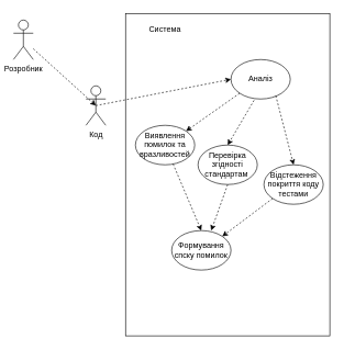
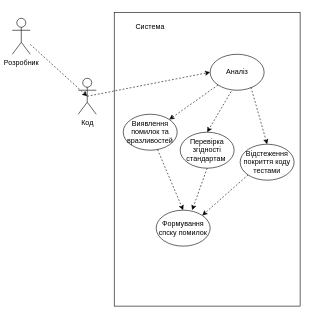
  <mxCell id="0" />
  <mxCell id="1" parent="0" />
  <mxCell id="2" value="Розробник&lt;br&gt;" style="shape=umlActor;verticalLabelPosition=bottom;verticalAlign=top;html=1;outlineConnect=0;" vertex="1" parent="1"><mxGeometry x="20" y="30" width="30" height="60" as="geometry" /></mxCell>
  <mxCell id="3" value="" style="rounded=0;whiteSpace=wrap;html=1;" vertex="1" parent="1"><mxGeometry x="190" y="20" width="310" height="490" as="geometry" /></mxCell>
  <mxCell id="4" value="Система" style="text;html=1;strokeColor=none;fillColor=none;align=center;verticalAlign=middle;whiteSpace=wrap;rounded=0;" vertex="1" parent="1"><mxGeometry x="220" y="30" width="60" height="30" as="geometry" /></mxCell>
  <mxCell id="5" value="Код" style="shape=umlActor;verticalLabelPosition=bottom;verticalAlign=top;html=1;outlineConnect=0;" vertex="1" parent="1"><mxGeometry x="130" y="130" width="30" height="60" as="geometry" /></mxCell>
  <mxCell id="6" value="" style="endArrow=classic;html=1;rounded=0;entryX=0.5;entryY=0.5;entryDx=0;entryDy=0;dashed=1;entryPerimeter=0;" edge="1" parent="1" source="2" target="5"><mxGeometry width="50" height="50" relative="1" as="geometry"><mxPoint x="320" y="155" as="sourcePoint" /><mxPoint x="320" y="190" as="targetPoint" /></mxGeometry></mxCell>
  <mxCell id="7" value="Аналіз" style="ellipse;whiteSpace=wrap;html=1;" vertex="1" parent="1"><mxGeometry x="350" y="90" width="90" height="60" as="geometry" /></mxCell>
  <mxCell id="8" value="Виявлення помилок та вразливостей" style="ellipse;whiteSpace=wrap;html=1;" vertex="1" parent="1"><mxGeometry x="205" y="190" width="90" height="60" as="geometry" /></mxCell>
- <mxCell id="9" value="Відстеження покриття коду тестами" style="ellipse;whiteSpace=wrap;html=1;" vertex="1" parent="1"><mxGeometry x="400" y="250" width="90" height="60" as="geometry" /></mxCell>
+ <mxCell id="9" value="Відстеження покриття коду тестами" style="ellipse;whiteSpace=wrap;html=1;" vertex="1" parent="1"><mxGeometry x="400" y="240" width="90" height="60" as="geometry" /></mxCell>
  <mxCell id="10" value="Перевірка згідності стандартам&amp;nbsp;" style="ellipse;whiteSpace=wrap;html=1;" vertex="1" parent="1"><mxGeometry x="300" y="220" width="90" height="60" as="geometry" /></mxCell>
  <mxCell id="11" value="Формування спску помилок" style="ellipse;whiteSpace=wrap;html=1;" vertex="1" parent="1"><mxGeometry x="260" y="350" width="90" height="60" as="geometry" /></mxCell>
  <mxCell id="12" value="" style="endArrow=classic;html=1;rounded=0;entryX=0;entryY=0.5;entryDx=0;entryDy=0;dashed=1;exitX=0.5;exitY=0.5;exitDx=0;exitDy=0;exitPerimeter=0;" edge="1" parent="1" source="5" target="7"><mxGeometry width="50" height="50" relative="1" as="geometry"><mxPoint x="80" y="30" as="sourcePoint" /><mxPoint x="175" y="116" as="targetPoint" /></mxGeometry></mxCell>
  <mxCell id="13" value="" style="endArrow=classic;html=1;rounded=0;entryX=1;entryY=0;entryDx=0;entryDy=0;dashed=1;exitX=0;exitY=1;exitDx=0;exitDy=0;" edge="1" parent="1" source="7" target="8"><mxGeometry width="50" height="50" relative="1" as="geometry"><mxPoint x="155" y="170" as="sourcePoint" /><mxPoint x="360" y="130" as="targetPoint" /></mxGeometry></mxCell>
  <mxCell id="14" value="" style="endArrow=classic;html=1;rounded=0;entryX=0.5;entryY=0;entryDx=0;entryDy=0;dashed=1;exitX=0.389;exitY=1.033;exitDx=0;exitDy=0;exitPerimeter=0;" edge="1" parent="1" source="7" target="10"><mxGeometry width="50" height="50" relative="1" as="geometry"><mxPoint x="373" y="151" as="sourcePoint" /><mxPoint x="292" y="209" as="targetPoint" /></mxGeometry></mxCell>
  <mxCell id="15" value="" style="endArrow=classic;html=1;rounded=0;entryX=0.5;entryY=0;entryDx=0;entryDy=0;dashed=1;exitX=0.756;exitY=0.917;exitDx=0;exitDy=0;exitPerimeter=0;" edge="1" parent="1" source="7" target="9"><mxGeometry width="50" height="50" relative="1" as="geometry"><mxPoint x="383" y="161" as="sourcePoint" /><mxPoint x="302" y="219" as="targetPoint" /></mxGeometry></mxCell>
  <mxCell id="16" value="" style="endArrow=classic;html=1;rounded=0;entryX=0.5;entryY=0;entryDx=0;entryDy=0;dashed=1;" edge="1" parent="1" source="8" target="11"><mxGeometry width="50" height="50" relative="1" as="geometry"><mxPoint x="290.5" y="290" as="sourcePoint" /><mxPoint x="209.5" y="348" as="targetPoint" /></mxGeometry></mxCell>
  <mxCell id="17" value="" style="endArrow=classic;html=1;rounded=0;dashed=1;exitX=0.5;exitY=1;exitDx=0;exitDy=0;" edge="1" parent="1" source="10"><mxGeometry width="50" height="50" relative="1" as="geometry"><mxPoint x="272" y="259" as="sourcePoint" /><mxPoint x="320" y="350" as="targetPoint" /></mxGeometry></mxCell>
  <mxCell id="18" value="" style="endArrow=classic;html=1;rounded=0;dashed=1;exitX=0;exitY=1;exitDx=0;exitDy=0;entryX=1;entryY=0;entryDx=0;entryDy=0;" edge="1" parent="1" source="9" target="11"><mxGeometry width="50" height="50" relative="1" as="geometry"><mxPoint x="355" y="290" as="sourcePoint" /><mxPoint x="330" y="360" as="targetPoint" /></mxGeometry></mxCell>
